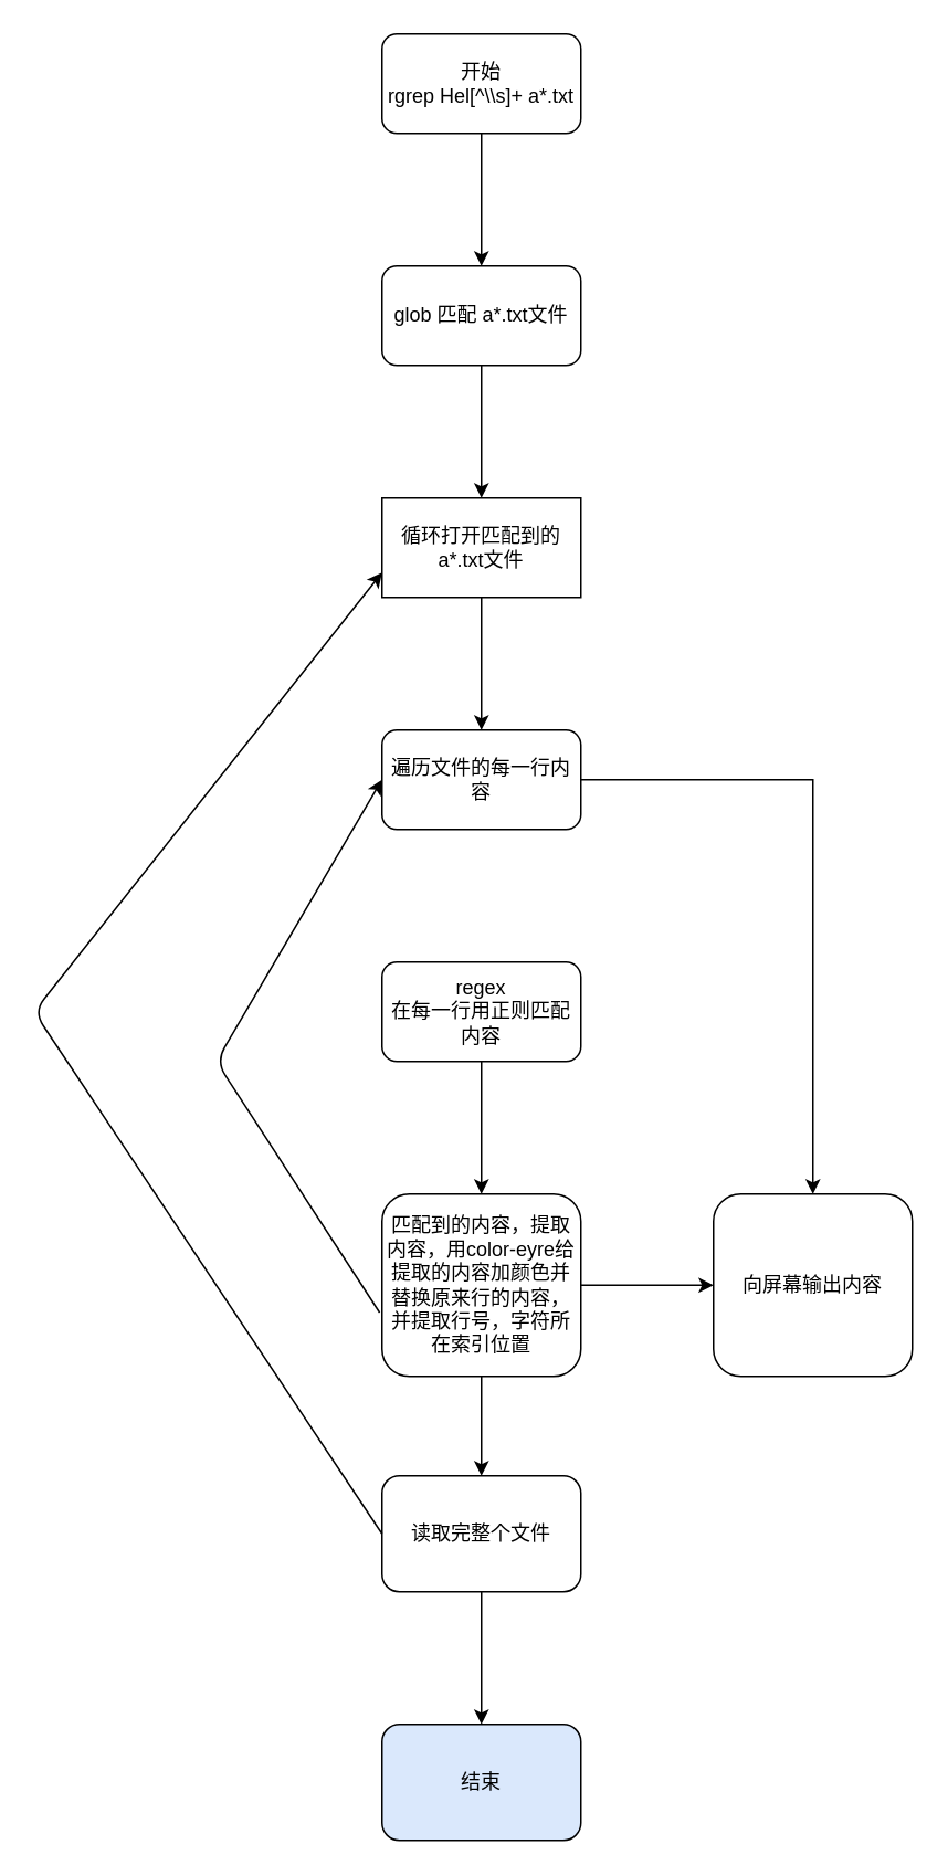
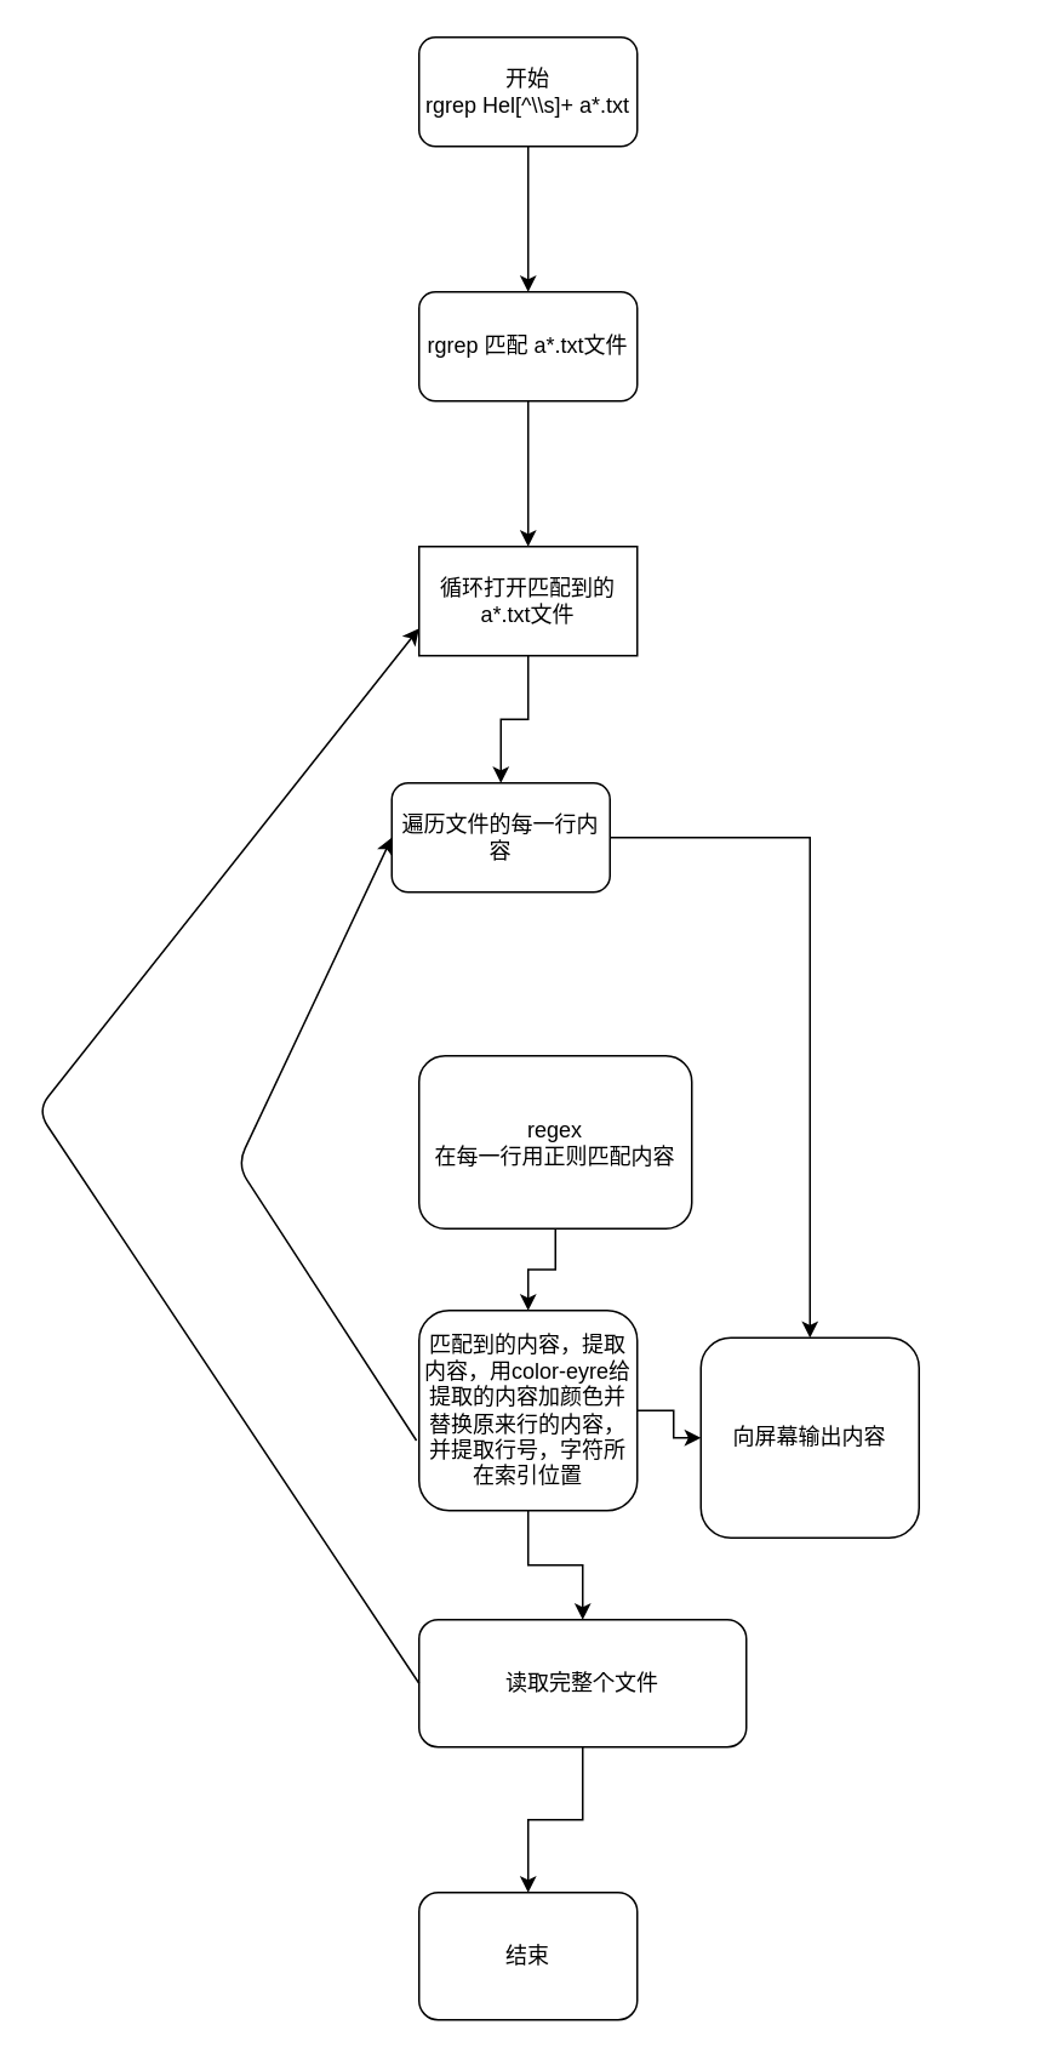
  <mxCell id="0" />
  <mxCell id="1" parent="0" />
  <mxCell id="2" value="" style="edgeStyle=orthogonalEdgeStyle;rounded=0;orthogonalLoop=1;jettySize=auto;html=1;" parent="1" source="3" target="5" edge="1"><mxGeometry relative="1" as="geometry" /></mxCell>
  <mxCell id="3" value="开始&lt;br&gt;rgrep Hel[^\\s]+ a*.txt&lt;br&gt;" style="rounded=1;whiteSpace=wrap;html=1;" parent="1" vertex="1"><mxGeometry x="230" y="20" width="120" height="60" as="geometry" /></mxCell>
  <mxCell id="4" value="" style="edgeStyle=orthogonalEdgeStyle;rounded=0;orthogonalLoop=1;jettySize=auto;html=1;" parent="1" source="5" target="7" edge="1"><mxGeometry relative="1" as="geometry" /></mxCell>
- <mxCell id="5" value="glob 匹配 a*.txt文件" style="rounded=1;whiteSpace=wrap;html=1;" parent="1" vertex="1"><mxGeometry x="230" y="160" width="120" height="60" as="geometry" /></mxCell>
+ <mxCell id="5" value="rgrep 匹配 a*.txt文件" style="rounded=1;whiteSpace=wrap;html=1;" parent="1" vertex="1"><mxGeometry x="230" y="160" width="120" height="60" as="geometry" /></mxCell>
  <mxCell id="6" value="" style="edgeStyle=orthogonalEdgeStyle;rounded=0;orthogonalLoop=1;jettySize=auto;html=1;" parent="1" source="7" target="9" edge="1"><mxGeometry relative="1" as="geometry" /></mxCell>
  <mxCell id="7" value="循环打开匹配到的 a*.txt文件" style="whiteSpace=wrap;html=1;rounded=0;" parent="1" vertex="1"><mxGeometry x="230" y="300" width="120" height="60" as="geometry" /></mxCell>
  <mxCell id="8" value="" style="edgeStyle=orthogonalEdgeStyle;rounded=0;orthogonalLoop=1;jettySize=auto;html=1;" parent="1" source="9" target="15" edge="1"><mxGeometry relative="1" as="geometry" /></mxCell>
- <mxCell id="9" value="遍历文件的每一行内容" style="rounded=1;whiteSpace=wrap;html=1;" parent="1" vertex="1"><mxGeometry x="230" y="440" width="120" height="60" as="geometry" /></mxCell>
+ <mxCell id="9" value="遍历文件的每一行内容" style="rounded=1;whiteSpace=wrap;html=1;" parent="1" vertex="1"><mxGeometry x="215" y="430" width="120" height="60" as="geometry" /></mxCell>
  <mxCell id="10" value="" style="edgeStyle=orthogonalEdgeStyle;rounded=0;orthogonalLoop=1;jettySize=auto;html=1;" parent="1" source="11" target="14" edge="1"><mxGeometry relative="1" as="geometry" /></mxCell>
- <mxCell id="11" value="regex&lt;br&gt;在每一行用正则匹配内容" style="rounded=1;whiteSpace=wrap;html=1;" parent="1" vertex="1"><mxGeometry x="230" y="580" width="120" height="60" as="geometry" /></mxCell>
+ <mxCell id="11" value="regex&lt;br&gt;在每一行用正则匹配内容" style="rounded=1;whiteSpace=wrap;html=1;" parent="1" vertex="1"><mxGeometry x="230" y="580" width="150" height="95" as="geometry" /></mxCell>
  <mxCell id="12" value="" style="edgeStyle=orthogonalEdgeStyle;rounded=0;orthogonalLoop=1;jettySize=auto;html=1;" parent="1" source="14" target="17" edge="1"><mxGeometry relative="1" as="geometry" /></mxCell>
  <mxCell id="13" value="" style="edgeStyle=orthogonalEdgeStyle;rounded=0;orthogonalLoop=1;jettySize=auto;html=1;" parent="1" source="14" target="15" edge="1"><mxGeometry relative="1" as="geometry" /></mxCell>
  <mxCell id="14" value="匹配到的内容，提取内容，用color-eyre给提取的内容加颜色并替换原来行的内容，并提取行号，字符所在索引位置" style="rounded=1;whiteSpace=wrap;html=1;" parent="1" vertex="1"><mxGeometry x="230" y="720" width="120" height="110" as="geometry" /></mxCell>
- <mxCell id="15" value="向屏幕输出内容" style="rounded=1;whiteSpace=wrap;html=1;" parent="1" vertex="1"><mxGeometry x="430" y="720" width="120" height="110" as="geometry" /></mxCell>
+ <mxCell id="15" value="向屏幕输出内容" style="rounded=1;whiteSpace=wrap;html=1;" parent="1" vertex="1"><mxGeometry x="385" y="735" width="120" height="110" as="geometry" /></mxCell>
  <mxCell id="16" value="" style="edgeStyle=orthogonalEdgeStyle;rounded=0;orthogonalLoop=1;jettySize=auto;html=1;" parent="1" source="17" target="18" edge="1"><mxGeometry relative="1" as="geometry" /></mxCell>
- <mxCell id="17" value="读取完整个文件" style="rounded=1;whiteSpace=wrap;html=1;" parent="1" vertex="1"><mxGeometry x="230" y="890" width="120" height="70" as="geometry" /></mxCell>
- <mxCell id="18" value="结束" style="rounded=1;whiteSpace=wrap;html=1;fillColor=#dae8fc;" parent="1" vertex="1"><mxGeometry x="230" y="1040" width="120" height="70" as="geometry" /></mxCell>
+ <mxCell id="17" value="读取完整个文件" style="rounded=1;whiteSpace=wrap;html=1;" parent="1" vertex="1"><mxGeometry x="230" y="890" width="180" height="70" as="geometry" /></mxCell>
+ <mxCell id="18" value="结束" style="rounded=1;whiteSpace=wrap;html=1;" parent="1" vertex="1"><mxGeometry x="230" y="1040" width="120" height="70" as="geometry" /></mxCell>
  <mxCell id="19" value="" style="endArrow=classic;html=1;entryX=0;entryY=0.5;entryDx=0;entryDy=0;exitX=-0.012;exitY=0.65;exitDx=0;exitDy=0;exitPerimeter=0;" parent="1" source="14" target="9" edge="1"><mxGeometry width="50" height="50" relative="1" as="geometry"><mxPoint x="70" y="720" as="sourcePoint" /><mxPoint x="120" y="670" as="targetPoint" /><Array as="points"><mxPoint x="130" y="640" /></Array></mxGeometry></mxCell>
  <mxCell id="20" value="" style="endArrow=classic;html=1;exitX=0;exitY=0.5;exitDx=0;exitDy=0;entryX=0;entryY=0.75;entryDx=0;entryDy=0;" parent="1" source="17" target="7" edge="1"><mxGeometry width="50" height="50" relative="1" as="geometry"><mxPoint x="50" y="850" as="sourcePoint" /><mxPoint x="90" y="500" as="targetPoint" /><Array as="points"><mxPoint x="20" y="610" /></Array></mxGeometry></mxCell>
